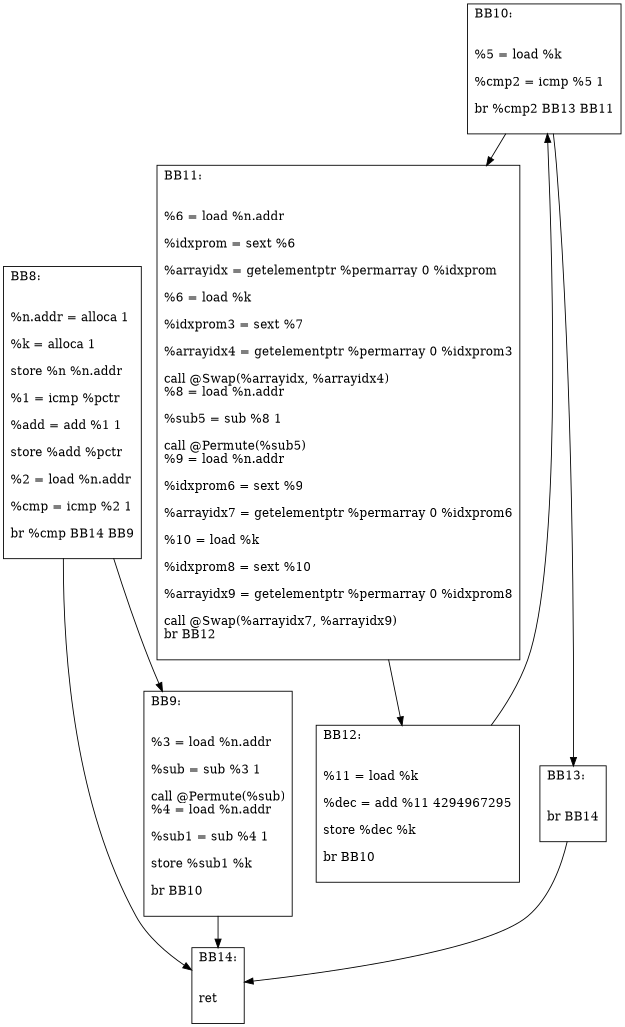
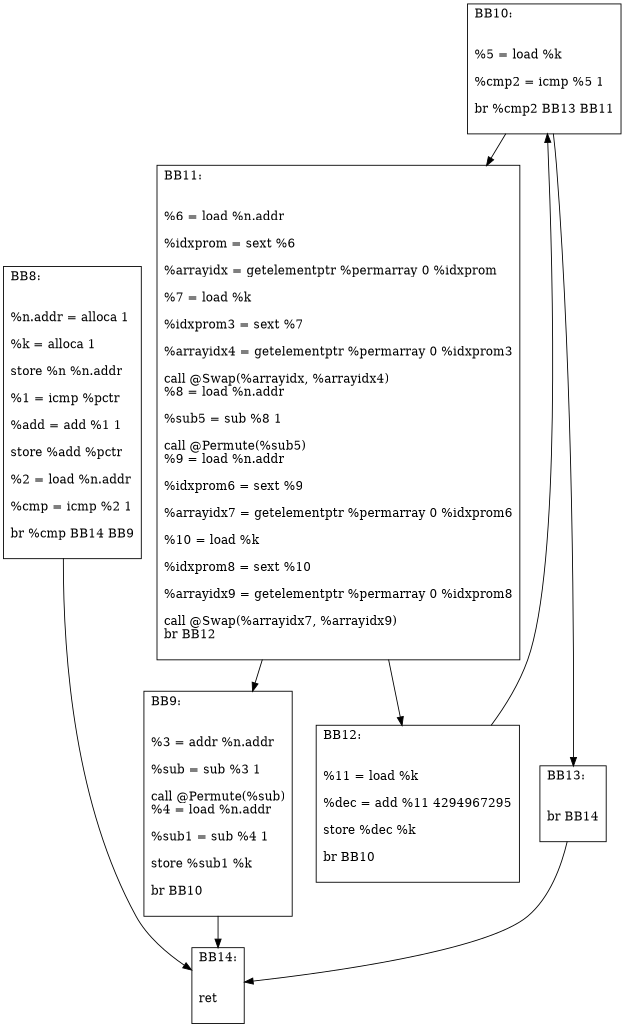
  digraph {
    node [shape=record]
    n1 [label="{BB8:\l\l\n%n.addr = alloca 1\l\n%k = alloca 1\l\nstore %n %n.addr\l\n%1 = icmp %pctr\l\n%add = add %1 1\l\nstore %add %pctr\l\n%2 = load %n.addr\l\n%cmp = icmp %2 1\l\nbr %cmp BB14 BB9\l\n}"]
-   n2 [label="{BB9:\l\l\n%3 = load %n.addr\l\n%sub = sub %3 1\l\ncall @Permute(%sub)\l%4 = load %n.addr\l\n%sub1 = sub %4 1\l\nstore %sub1 %k\l\nbr BB10\l\n}"]
+   n2 [label="{BB9:\l\l\n%3 = addr %n.addr\l\n%sub = sub %3 1\l\ncall @Permute(%sub)\l%4 = load %n.addr\l\n%sub1 = sub %4 1\l\nstore %sub1 %k\l\nbr BB10\l\n}"]
    n3 [label="{BB14:\l\l\nret\l\n}"]
    n4 [label="{BB10:\l\l\n%5 = load %k\l\n%cmp2 = icmp %5 1\l\nbr %cmp2 BB13 BB11\l\n}"]
-   n5 [label="{BB11:\l\l\n%6 = load %n.addr\l\n%idxprom = sext %6\l\n%arrayidx = getelementptr %permarray 0 %idxprom\l\n%6 = load %k\l\n%idxprom3 = sext %7\l\n%arrayidx4 = getelementptr %permarray 0 %idxprom3\l\ncall @Swap(%arrayidx, %arrayidx4)\l%8 = load %n.addr\l\n%sub5 = sub %8 1\l\ncall @Permute(%sub5)\l%9 = load %n.addr\l\n%idxprom6 = sext %9\l\n%arrayidx7 = getelementptr %permarray 0 %idxprom6\l\n%10 = load %k\l\n%idxprom8 = sext %10\l\n%arrayidx9 = getelementptr %permarray 0 %idxprom8\l\ncall @Swap(%arrayidx7, %arrayidx9)\lbr BB12\l\n}"]
+   n5 [label="{BB11:\l\l\n%6 = load %n.addr\l\n%idxprom = sext %6\l\n%arrayidx = getelementptr %permarray 0 %idxprom\l\n%7 = load %k\l\n%idxprom3 = sext %7\l\n%arrayidx4 = getelementptr %permarray 0 %idxprom3\l\ncall @Swap(%arrayidx, %arrayidx4)\l%8 = load %n.addr\l\n%sub5 = sub %8 1\l\ncall @Permute(%sub5)\l%9 = load %n.addr\l\n%idxprom6 = sext %9\l\n%arrayidx7 = getelementptr %permarray 0 %idxprom6\l\n%10 = load %k\l\n%idxprom8 = sext %10\l\n%arrayidx9 = getelementptr %permarray 0 %idxprom8\l\ncall @Swap(%arrayidx7, %arrayidx9)\lbr BB12\l\n}"]
    n6 [label="{BB13:\l\l\nbr BB14\l\n}"]
    n7 [label="{BB12:\l\l\n%11 = load %k\l\n%dec = add %11 4294967295\l\nstore %dec %k\l\nbr BB10\l\n}"]
-   n1 -> n2
+   n5 -> n2
    n1 -> n3
    n2 -> n3
    n4 -> n5
    n4 -> n6
    n5 -> n7
    n6 -> n3
    n7 -> n4
  }
